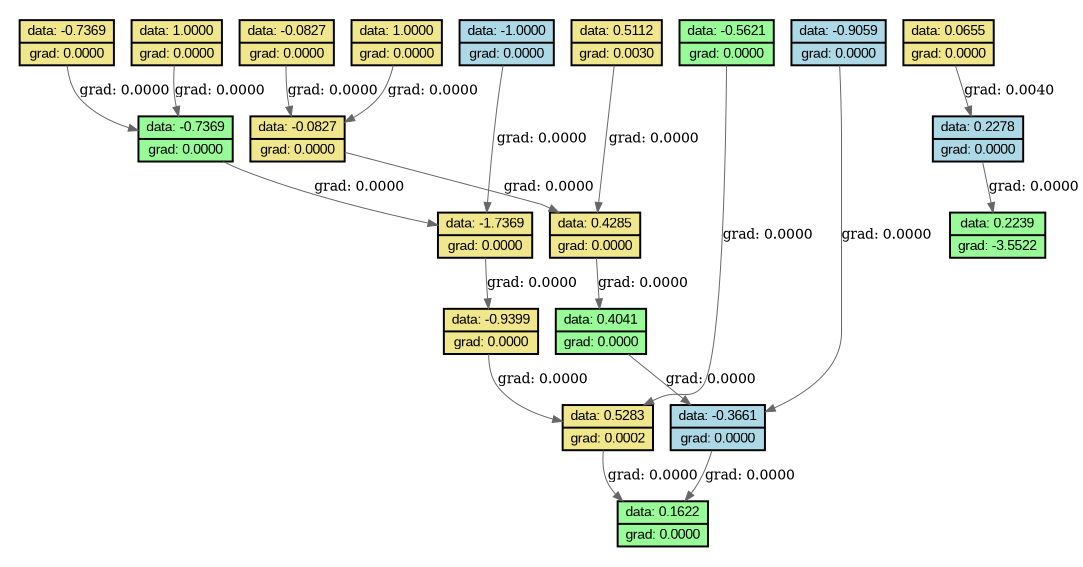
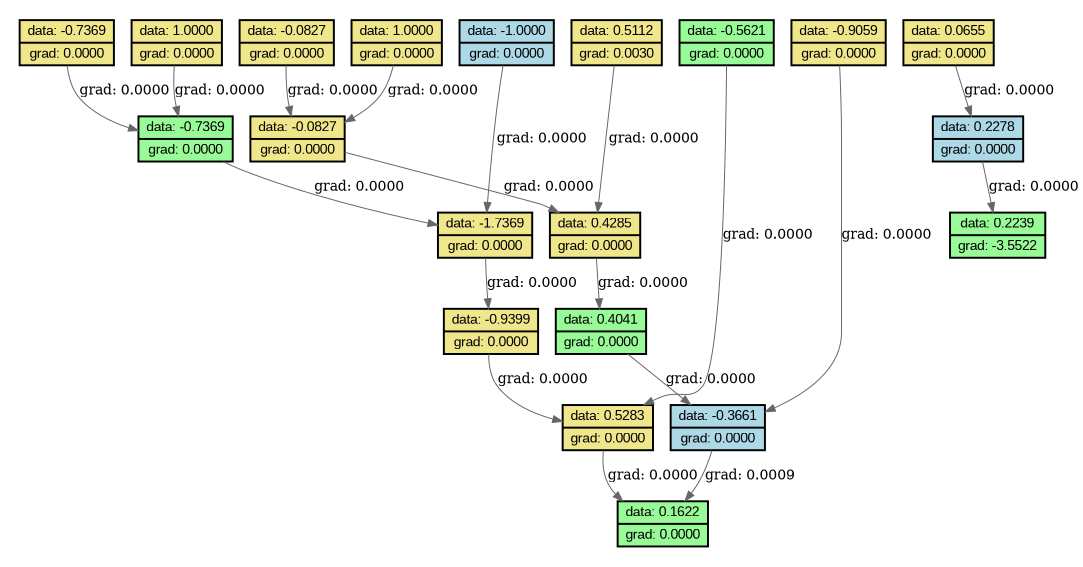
  digraph {
    bgcolor=white
    rankdir=TB
    node [fillcolor=khaki fontname=Arial penwidth=2 shape=record style=filled]
    edge [color="#666666"]
    n1 [label="{data: -0.7369|grad: 0.0000}"]
    n2 [label="{data: 1.0000|grad: 0.0000}"]
    n3 [fillcolor=lightblue label="{data: -1.0000|grad: 0.0000}"]
    n4 [label="{data: -0.0827|grad: 0.0000}"]
    n5 [label="{data: 1.0000|grad: 0.0000}"]
    n6 [label="{data: 0.5112|grad: 0.0030}"]
    n7 [fillcolor=palegreen label="{data: -0.5621|grad: 0.0000}"]
-   n8 [fillcolor=lightblue label="{data: -0.9059|grad: 0.0000}"]
+   n8 [label="{data: -0.9059|grad: 0.0000}"]
    n9 [label="{data: 0.0655|grad: 0.0000}"]
    n10 [fillcolor=palegreen label="{data: -0.7369|grad: 0.0000}"]
    n11 [label="{data: -0.0827|grad: 0.0000}"]
    n12 [label="{data: -1.7369|grad: 0.0000}"]
    n13 [label="{data: 0.4285|grad: 0.0000}"]
    n14 [label="{data: -0.9399|grad: 0.0000}"]
    n15 [fillcolor=palegreen label="{data: 0.4041|grad: 0.0000}"]
-   n16 [label="{data: 0.5283|grad: 0.0002}"]
+   n16 [label="{data: 0.5283|grad: 0.0000}"]
    n17 [fillcolor=lightblue label="{data: -0.3661|grad: 0.0000}"]
    n18 [fillcolor=palegreen label="{data: 0.1622|grad: 0.0000}"]
    n19 [fillcolor=lightblue label="{data: 0.2278|grad: 0.0000}"]
    n20 [fillcolor=palegreen label="{data: 0.2239|grad: -3.5522}"]
    subgraph cluster_1 {
      rank=same
      style=invis
      n1
      n2
      n3
      n4
      n5
      n6
      n7
      n8
      n9
    }
    subgraph cluster_2 {
      rank=same
      style=invis
      n10
      n11
    }
    subgraph cluster_3 {
      rank=same
      style=invis
      n12
      n13
    }
    subgraph cluster_4 {
      rank=same
      style=invis
      n14
      n15
    }
    subgraph cluster_5 {
      rank=same
      style=invis
      n16
      n17
    }
    subgraph cluster_6 {
      rank=same
      style=invis
      n18
    }
    subgraph cluster_7 {
      rank=same
      style=invis
      n19
    }
    subgraph cluster_8 {
      rank=same
      style=invis
      n20
    }
    n1 -> n10 [label="grad: 0.0000"]
    n2 -> n10 [label="grad: 0.0000"]
    n3 -> n12 [label="grad: 0.0000"]
    n4 -> n11 [label="grad: 0.0000"]
    n5 -> n11 [label="grad: 0.0000"]
    n6 -> n13 [label="grad: 0.0000"]
    n7 -> n16 [label="grad: 0.0000"]
    n8 -> n17 [label="grad: 0.0000"]
-   n9 -> n19 [label="grad: 0.0040"]
+   n9 -> n19 [label="grad: 0.0000"]
    n10 -> n12 [label="grad: 0.0000"]
    n11 -> n13 [label="grad: 0.0000"]
    n12 -> n14 [label="grad: 0.0000"]
    n13 -> n15 [label="grad: 0.0000"]
    n14 -> n16 [label="grad: 0.0000"]
    n15 -> n17 [label="grad: 0.0000"]
    n16 -> n18 [label="grad: 0.0000"]
-   n17 -> n18 [label="grad: 0.0000"]
+   n17 -> n18 [label="grad: 0.0009"]
    n19 -> n20 [label="grad: 0.0000"]
  }
